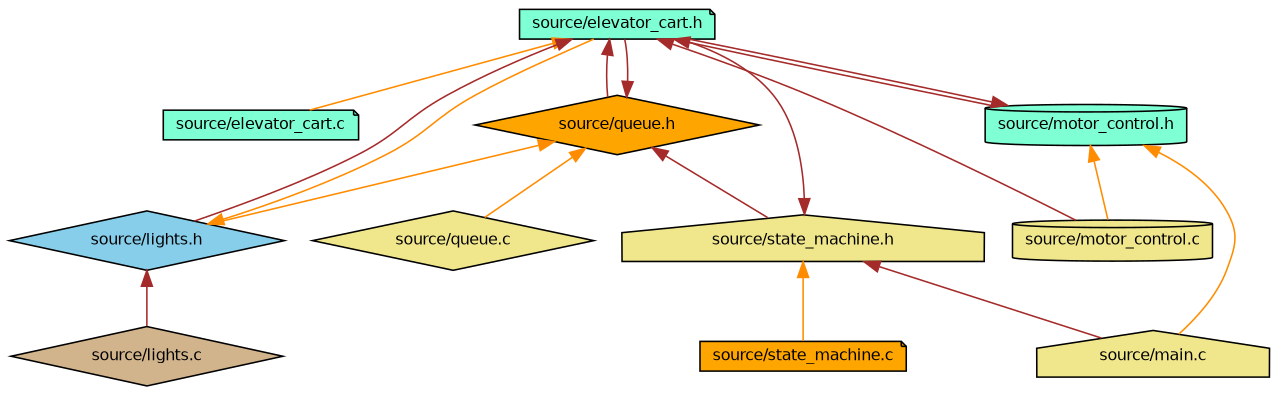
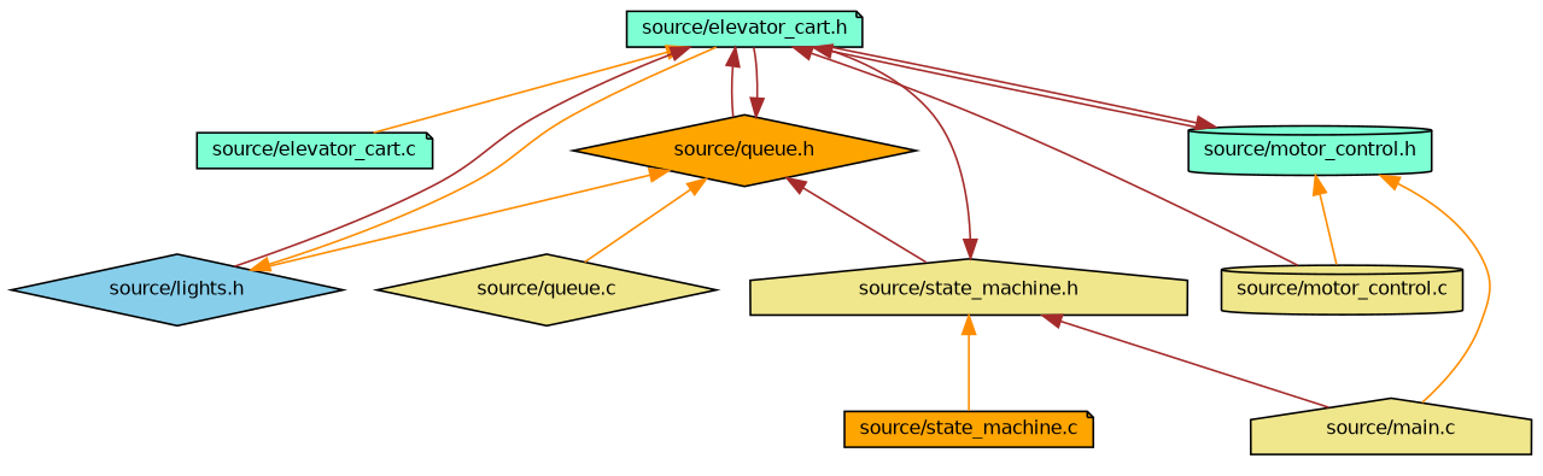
  digraph {
    node [color=black fillcolor=khaki fontname=Helvetica fontsize=10 shape=diamond style=filled]
    edge [color=brown dir=back fontname=Helvetica fontsize=10 labelfontname=Helvetica labelfontsize=10 style=solid]
    n1 [fillcolor=aquamarine fontcolor=black height=0.2 label="source/elevator_cart.h" shape=note width=0.4]
    n2 [fillcolor=aquamarine height=0.2 label="source/elevator_cart.c" shape=note width=0.4]
    n3 [fillcolor=orange height=0.2 label="source/queue.h" width=0.4]
    n4 [fillcolor=skyblue height=0.2 label="source/lights.h" width=0.4]
    n5 [fillcolor=aquamarine height=0.2 label="source/motor_control.h" shape=cylinder width=0.4]
    n6 [height=0.2 label="source/motor_control.c" shape=cylinder width=0.4]
    n7 [height=0.2 label="source/state_machine.h" shape=house width=0.4]
    n8 [height=0.2 label="source/queue.c" width=0.4]
-   n9 [fillcolor=tan height=0.2 label="source/lights.c" width=0.4]
    n10 [height=0.2 label="source/main.c" shape=house width=0.4]
    n11 [fillcolor=orange height=0.2 label="source/state_machine.c" shape=note width=0.4]
    n1 -> n2 [color=darkorange]
    n1 -> n3
    n1 -> n4
    n1 -> n5
    n1 -> n6
    n3 -> n1
    n3 -> n4 [color=darkorange]
    n3 -> n7
    n3 -> n8 [color=darkorange]
    n4 -> n1 [color=darkorange]
-   n4 -> n9
    n5 -> n1
    n5 -> n6 [color=darkorange]
    n5 -> n10 [color=darkorange]
    n7 -> n1
    n7 -> n10
    n7 -> n11 [color=darkorange]
  }
